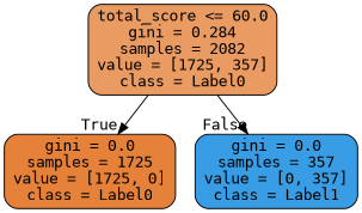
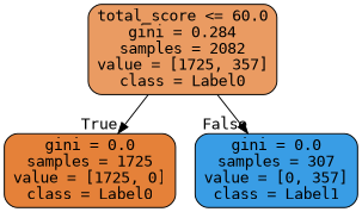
  digraph {
    fontname="DejaVu Sans Mono"
    node [color=black fontname="DejaVu Sans Mono" shape=box style="filled, rounded"]
    edge [fontname="DejaVu Sans Mono" labeldistance=2.5]
    n1 [fillcolor="#ea9b62" label="total_score <= 60.0\ngini = 0.284\nsamples = 2082\nvalue = [1725, 357]\nclass = Label0"]
    n2 [fillcolor="#e58139" label="gini = 0.0\nsamples = 1725\nvalue = [1725, 0]\nclass = Label0"]
-   n3 [fillcolor="#399de5" label="gini = 0.0\nsamples = 357\nvalue = [0, 357]\nclass = Label1"]
+   n3 [fillcolor="#399de5" label="gini = 0.0\nsamples = 307\nvalue = [0, 357]\nclass = Label1"]
    n1 -> n2 [headlabel=True labelangle=45]
    n1 -> n3 [headlabel=False labelangle=-45]
  }
